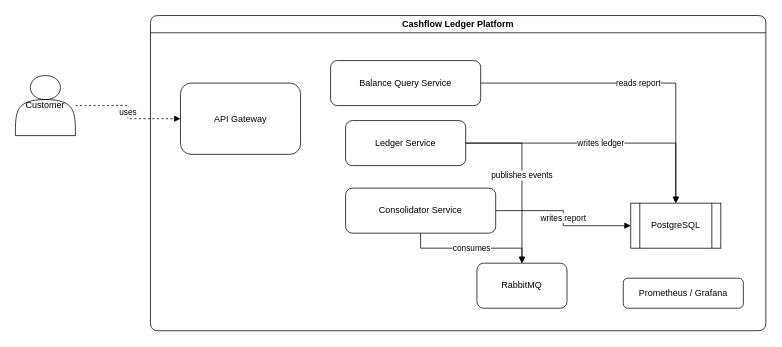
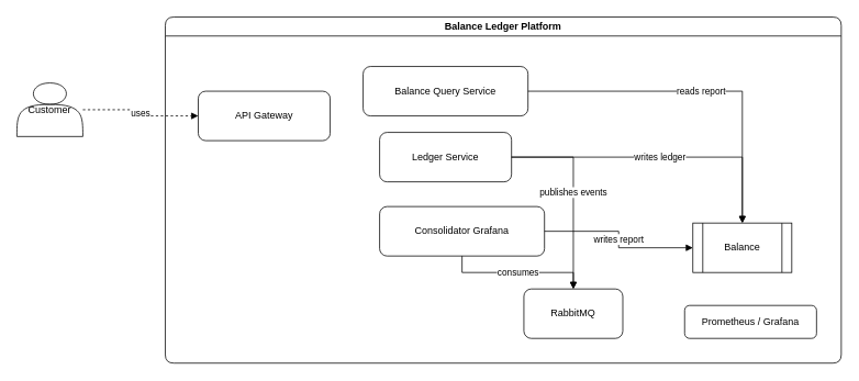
  <mxCell id="0" />
  <mxCell id="1" parent="0" />
- <mxCell id="2" value="Customer" style="shape=actor;whiteSpace=wrap;html=1;" parent="1" vertex="1"><mxGeometry x="20" y="100" width="80" height="80" as="geometry" /></mxCell>
- <mxCell id="3" value="Cashflow Ledger Platform" style="swimlane;whiteSpace=wrap;html=1;rounded=1;" parent="1" vertex="1"><mxGeometry x="200" y="20" width="820" height="420" as="geometry" /></mxCell>
- <mxCell id="4" value="API Gateway" style="rounded=1;whiteSpace=wrap;html=1;" parent="3" vertex="1"><mxGeometry x="40" y="90" width="160" height="95" as="geometry" /></mxCell>
+ <mxCell id="2" value="Customer" style="shape=actor;whiteSpace=wrap;html=1;" parent="1" vertex="1"><mxGeometry x="20" y="100" width="80" height="65" as="geometry" /></mxCell>
+ <mxCell id="3" value="Balance Ledger Platform" style="swimlane;whiteSpace=wrap;html=1;rounded=1;" parent="1" vertex="1"><mxGeometry x="200" y="20" width="820" height="420" as="geometry" /></mxCell>
+ <mxCell id="4" value="API Gateway" style="rounded=1;whiteSpace=wrap;html=1;" parent="3" vertex="1"><mxGeometry x="40" y="90" width="160" height="60" as="geometry" /></mxCell>
  <mxCell id="5" value="Ledger Service" style="rounded=1;whiteSpace=wrap;html=1;" parent="3" vertex="1"><mxGeometry x="260" y="140" width="160" height="60" as="geometry" /></mxCell>
  <mxCell id="6" value="Balance Query Service" style="rounded=1;whiteSpace=wrap;html=1;" parent="3" vertex="1"><mxGeometry x="240" y="60" width="200" height="60" as="geometry" /></mxCell>
  <mxCell id="7" value="RabbitMQ" style="rounded=1;whiteSpace=wrap;html=1;" parent="3" vertex="1"><mxGeometry x="435" y="330" width="120" height="60" as="geometry" /></mxCell>
  <mxCell id="8" value="publishes events" style="edgeStyle=orthogonalEdgeStyle;endArrow=block;html=1;rounded=0;" parent="3" source="5" target="7" edge="1"><mxGeometry relative="1" as="geometry" /></mxCell>
- <mxCell id="9" value="Consolidator Service" style="rounded=1;whiteSpace=wrap;html=1;" parent="3" vertex="1"><mxGeometry x="260" y="230" width="200" height="60" as="geometry" /></mxCell>
+ <mxCell id="9" value="Consolidator Grafana" style="rounded=1;whiteSpace=wrap;html=1;" parent="3" vertex="1"><mxGeometry x="260" y="230" width="200" height="60" as="geometry" /></mxCell>
  <mxCell id="10" value="consumes" style="edgeStyle=orthogonalEdgeStyle;endArrow=block;html=1;rounded=0;" parent="3" source="9" target="7" edge="1"><mxGeometry relative="1" as="geometry" /></mxCell>
- <mxCell id="11" value="PostgreSQL" style="shape=process;whiteSpace=wrap;html=1;" parent="3" vertex="1"><mxGeometry x="640" y="250" width="120" height="60" as="geometry" /></mxCell>
+ <mxCell id="11" value="Balance" style="shape=process;whiteSpace=wrap;html=1;" parent="3" vertex="1"><mxGeometry x="640" y="250" width="120" height="60" as="geometry" /></mxCell>
  <mxCell id="12" value="writes ledger" style="edgeStyle=orthogonalEdgeStyle;endArrow=block;html=1;rounded=0;" parent="3" source="5" target="11" edge="1"><mxGeometry relative="1" as="geometry" /></mxCell>
  <mxCell id="13" value="writes report" style="edgeStyle=orthogonalEdgeStyle;endArrow=block;html=1;rounded=0;" parent="3" source="9" target="11" edge="1"><mxGeometry relative="1" as="geometry" /></mxCell>
  <mxCell id="14" value="reads report" style="edgeStyle=orthogonalEdgeStyle;endArrow=block;html=1;rounded=0;" parent="3" source="6" target="11" edge="1"><mxGeometry relative="1" as="geometry" /></mxCell>
  <mxCell id="15" value="Prometheus / Grafana" style="rounded=1;whiteSpace=wrap;html=1;" parent="3" vertex="1"><mxGeometry x="630" y="350" width="160" height="40" as="geometry" /></mxCell>
  <mxCell id="16" value="uses" style="edgeStyle=orthogonalEdgeStyle;endArrow=block;html=1;rounded=0;dashed=1;" parent="1" source="2" target="4" edge="1"><mxGeometry relative="1" as="geometry" /></mxCell>
